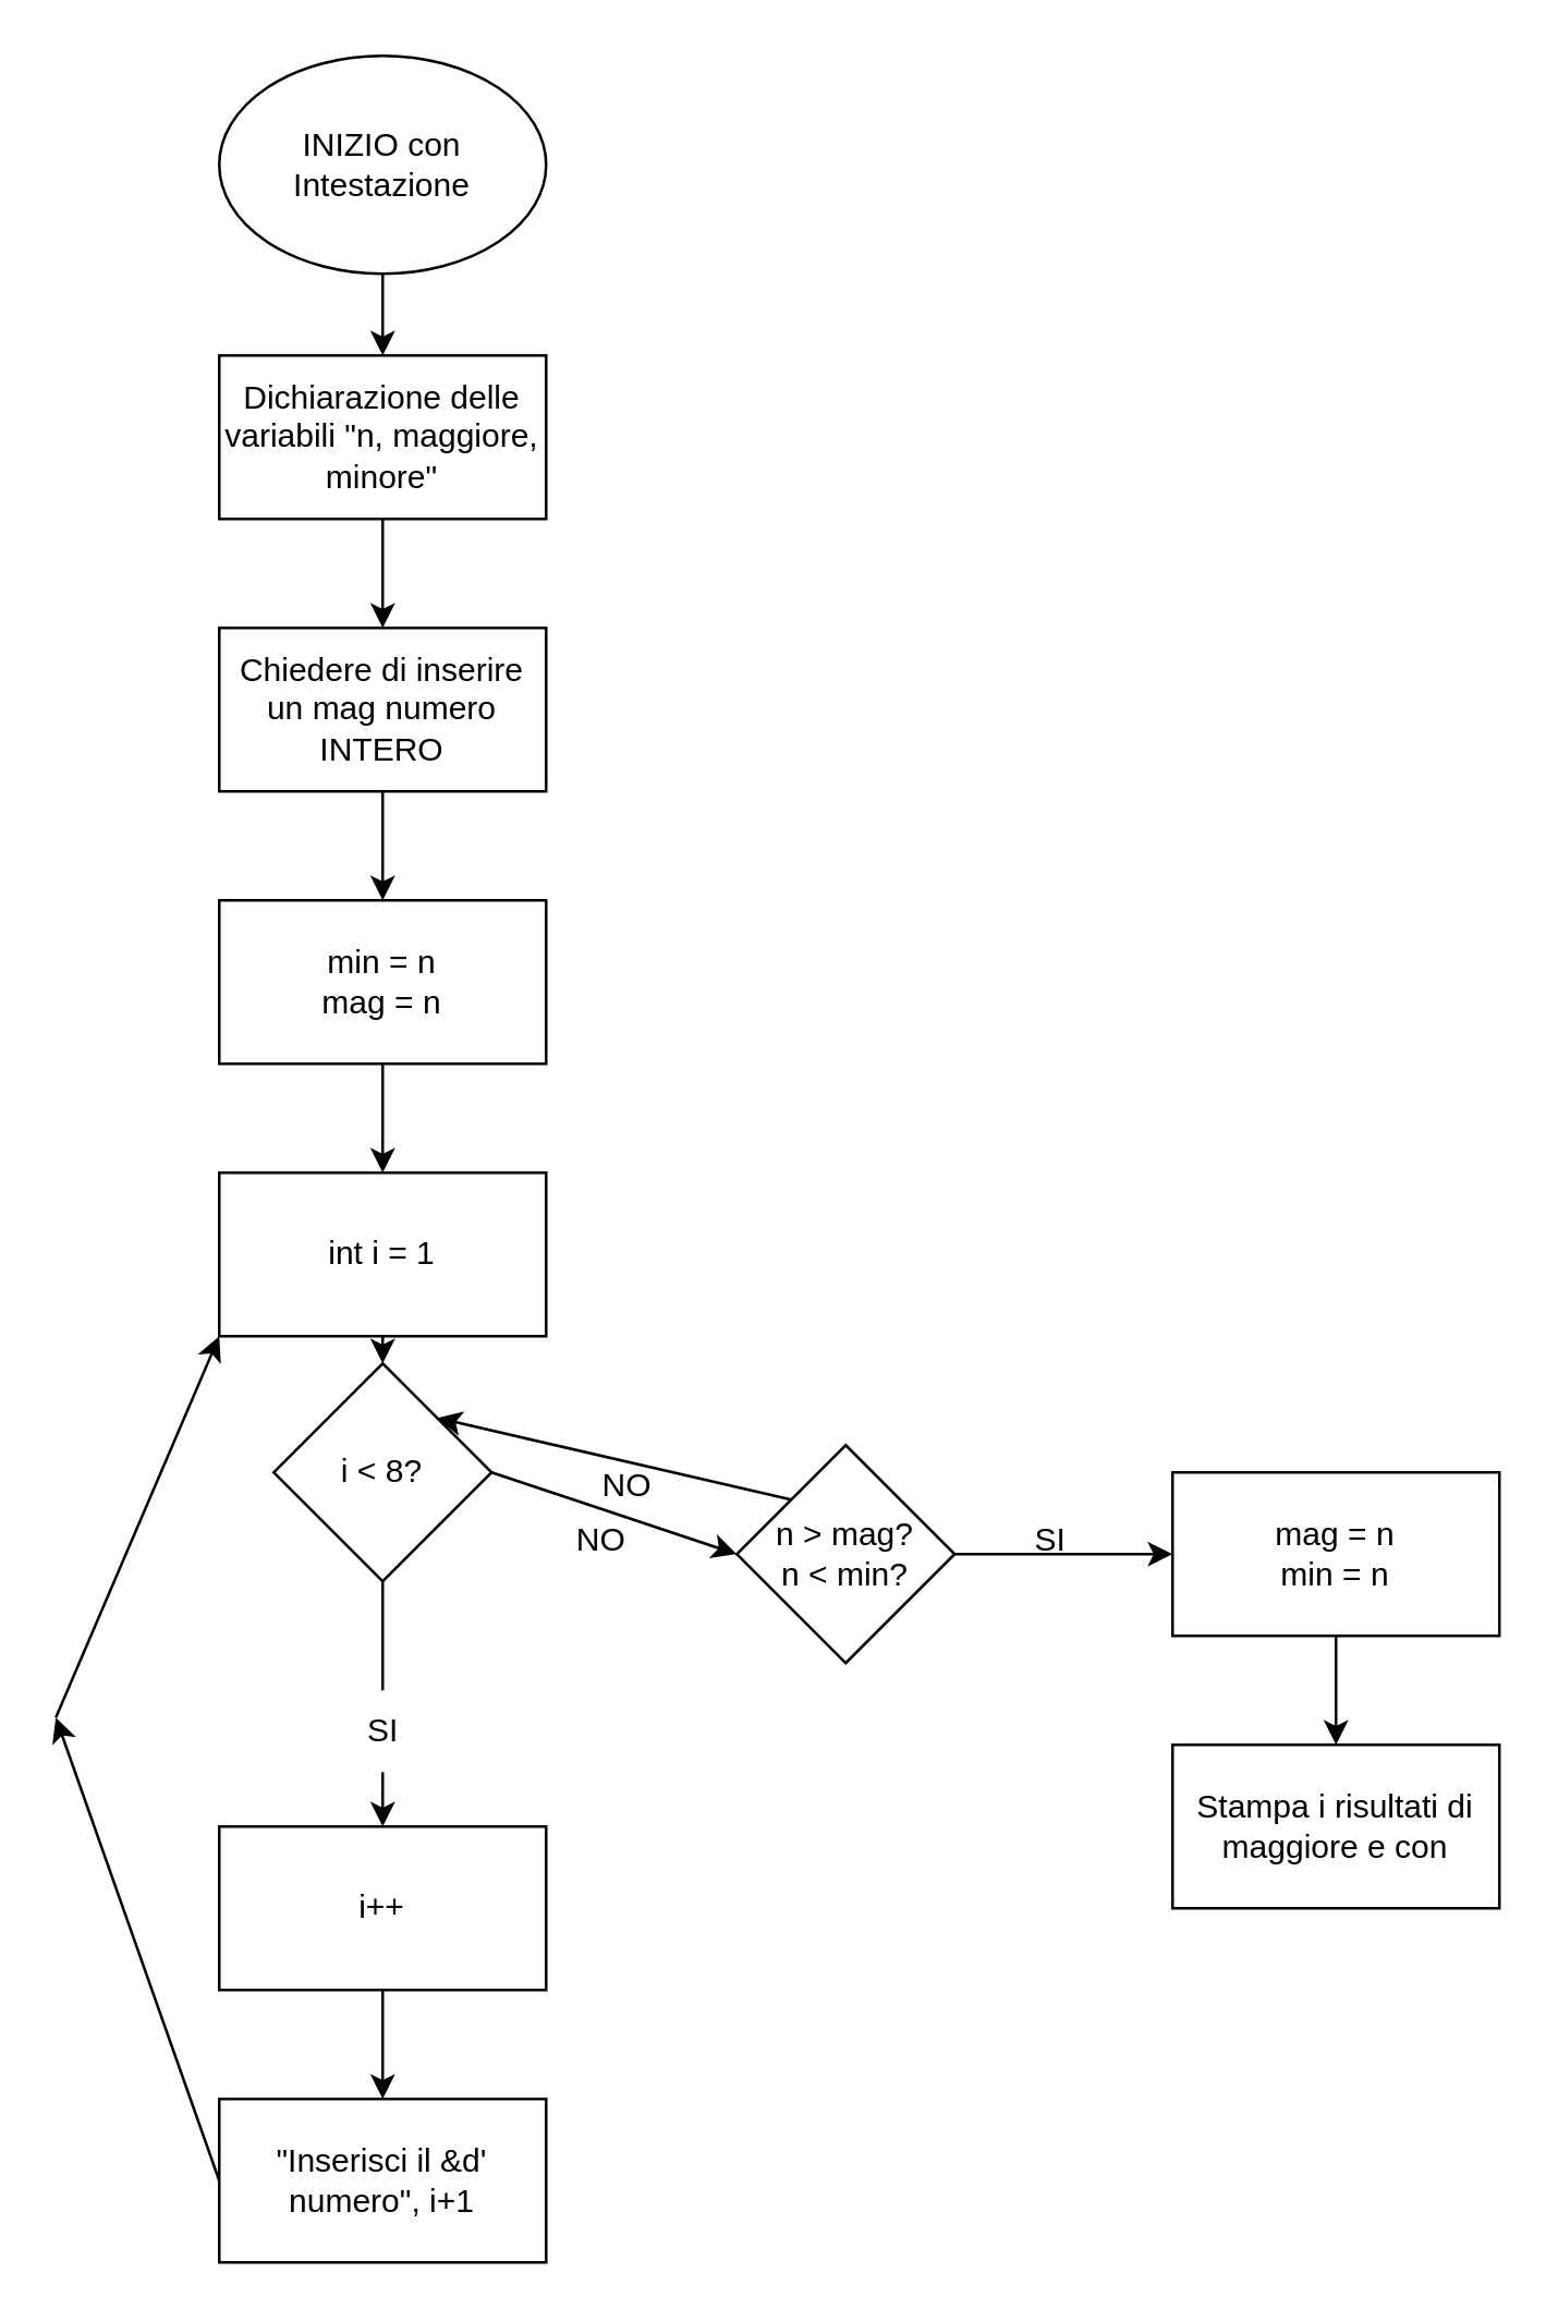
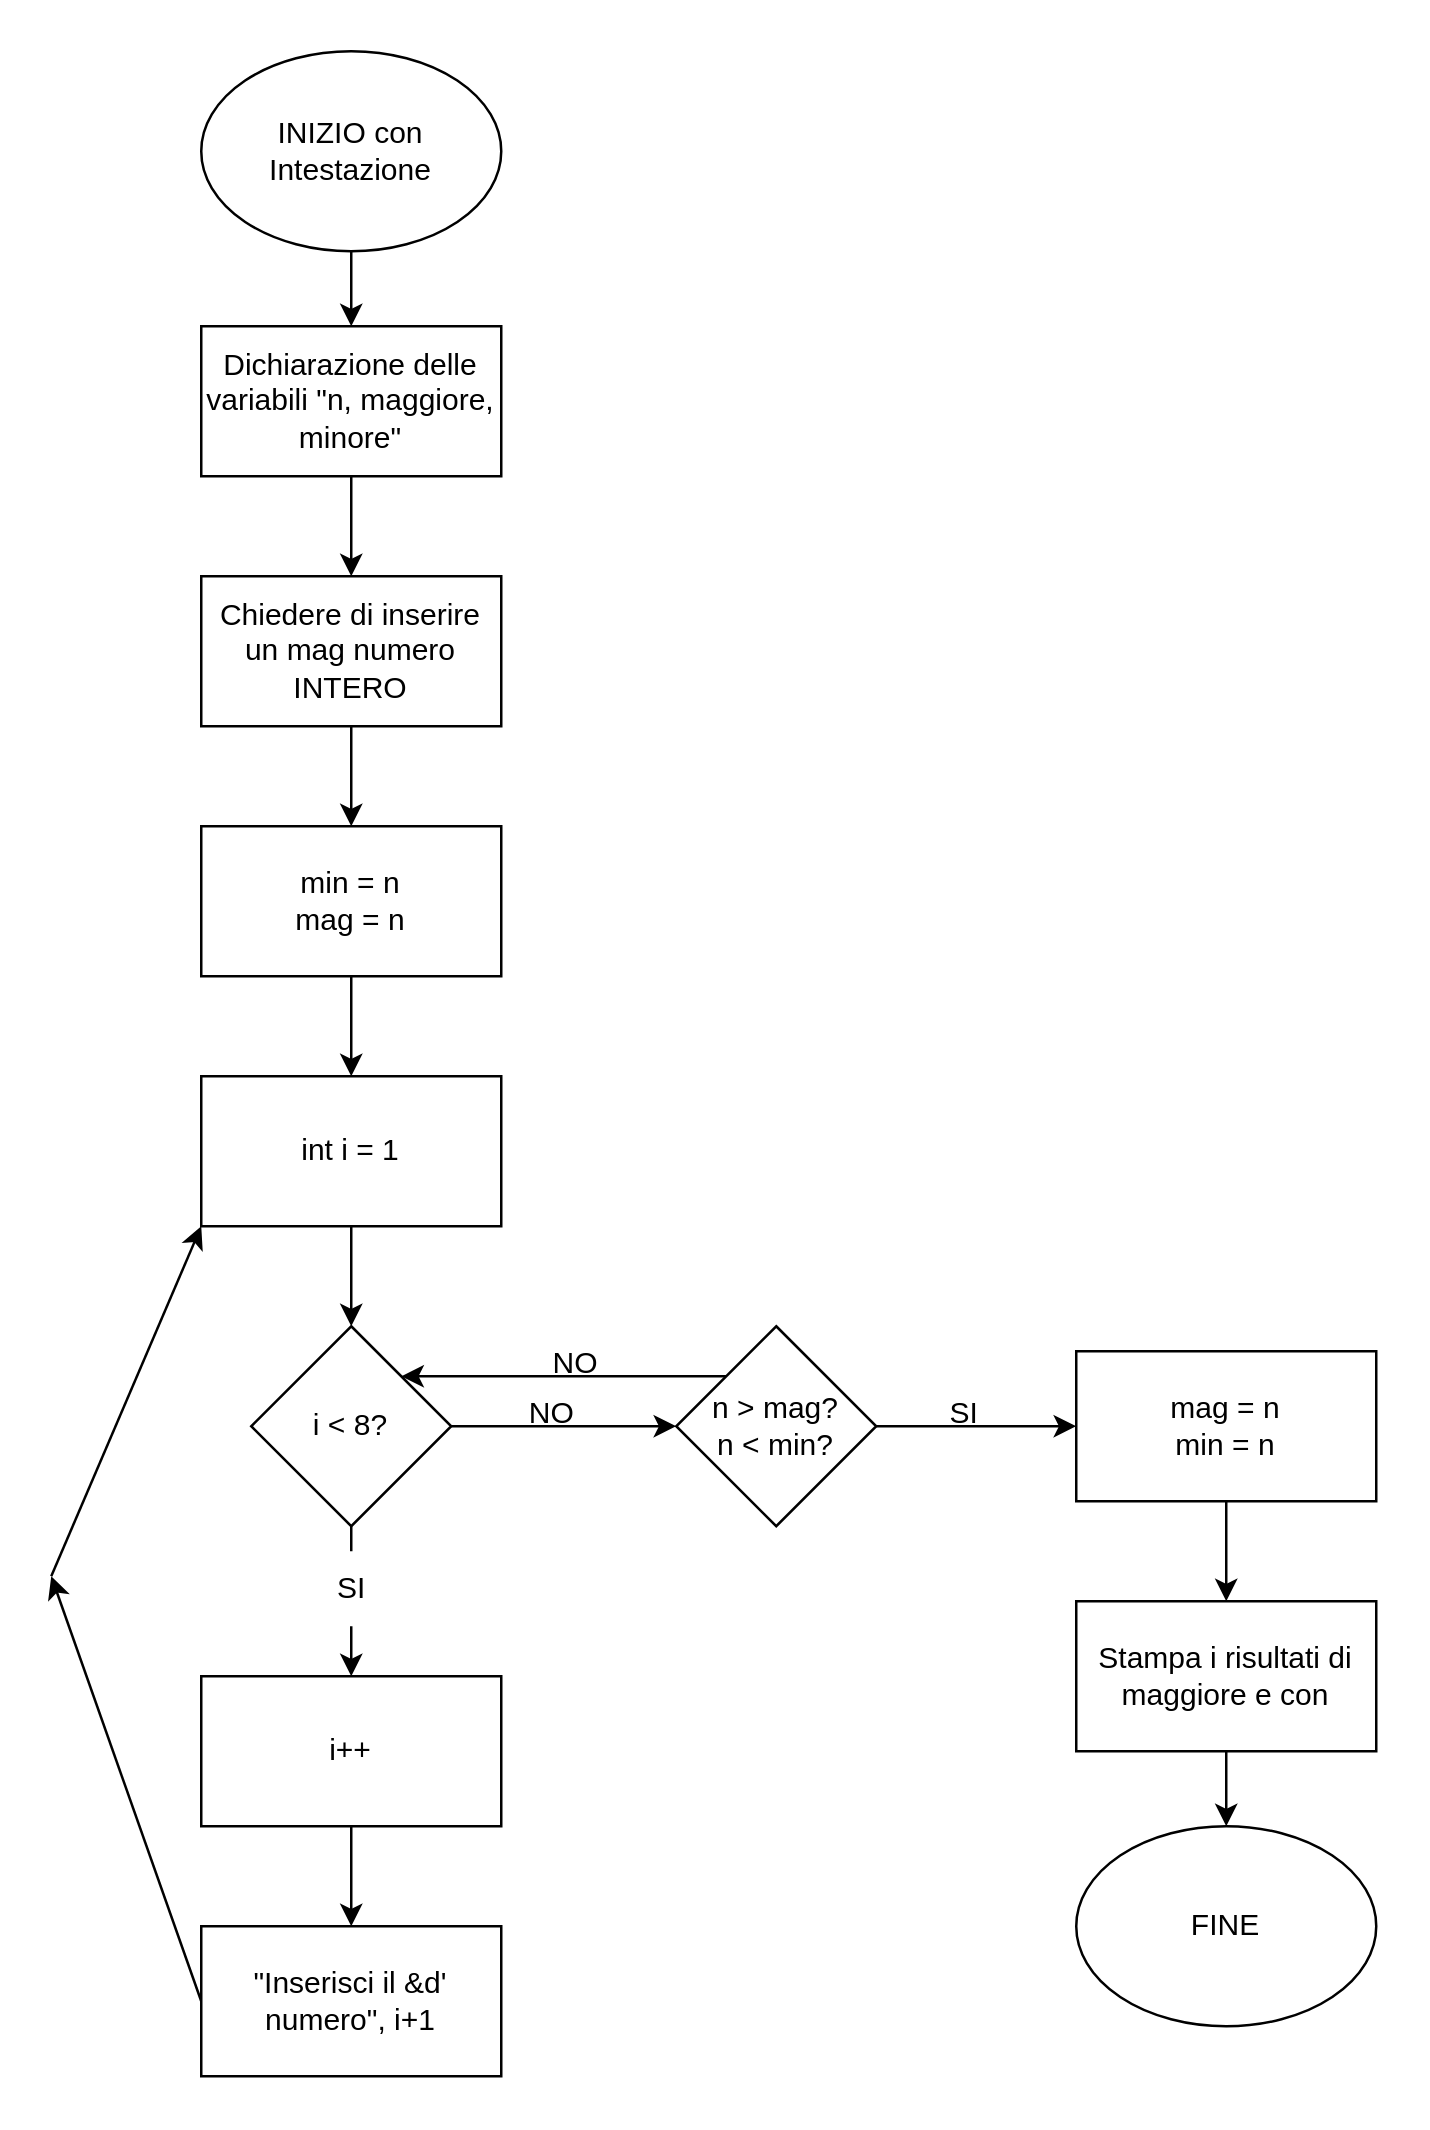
  <mxCell id="0" />
  <mxCell id="1" parent="0" />
  <mxCell id="2" style="edgeStyle=none;html=1;exitX=0.5;exitY=1;exitDx=0;exitDy=0;entryX=0.5;entryY=0;entryDx=0;entryDy=0;" edge="1" parent="1" source="3" target="5"><mxGeometry relative="1" as="geometry" /></mxCell>
  <mxCell id="3" value="INIZIO con Intestazione" style="ellipse;whiteSpace=wrap;html=1;" vertex="1" parent="1"><mxGeometry x="80" y="20" width="120" height="80" as="geometry" /></mxCell>
  <mxCell id="4" style="edgeStyle=none;html=1;exitX=0.5;exitY=1;exitDx=0;exitDy=0;" edge="1" parent="1" source="5" target="7"><mxGeometry relative="1" as="geometry" /></mxCell>
  <mxCell id="5" value="Dichiarazione delle variabili &quot;n, maggiore, minore&quot;" style="rounded=0;whiteSpace=wrap;html=1;" vertex="1" parent="1"><mxGeometry x="80" y="130" width="120" height="60" as="geometry" /></mxCell>
  <mxCell id="6" style="edgeStyle=none;html=1;exitX=0.5;exitY=1;exitDx=0;exitDy=0;" edge="1" parent="1" source="7"><mxGeometry relative="1" as="geometry"><mxPoint x="140" y="330" as="targetPoint" /></mxGeometry></mxCell>
  <mxCell id="7" value="Chiedere di inserire un mag numero INTERO" style="rounded=0;whiteSpace=wrap;html=1;" vertex="1" parent="1"><mxGeometry x="80" y="230" width="120" height="60" as="geometry" /></mxCell>
  <mxCell id="8" style="edgeStyle=none;html=1;exitX=0.5;exitY=1;exitDx=0;exitDy=0;" edge="1" parent="1" source="9"><mxGeometry relative="1" as="geometry"><mxPoint x="140" y="430" as="targetPoint" /></mxGeometry></mxCell>
  <mxCell id="9" value="min = n&lt;br&gt;mag = n" style="rounded=0;whiteSpace=wrap;html=1;" vertex="1" parent="1"><mxGeometry x="80" y="330" width="120" height="60" as="geometry" /></mxCell>
  <mxCell id="10" style="edgeStyle=none;html=1;exitX=0.5;exitY=1;exitDx=0;exitDy=0;" edge="1" parent="1" source="11" target="14"><mxGeometry relative="1" as="geometry"><mxPoint x="140" y="530" as="targetPoint" /></mxGeometry></mxCell>
  <mxCell id="11" value="int i = 1" style="rounded=0;whiteSpace=wrap;html=1;" vertex="1" parent="1"><mxGeometry x="80" y="430" width="120" height="60" as="geometry" /></mxCell>
  <mxCell id="12" style="edgeStyle=none;html=1;exitX=0.5;exitY=1;exitDx=0;exitDy=0;entryX=0.5;entryY=0;entryDx=0;entryDy=0;startArrow=none;" edge="1" parent="1" source="18" target="16"><mxGeometry relative="1" as="geometry"><mxPoint x="140" y="655" as="targetPoint" /></mxGeometry></mxCell>
  <mxCell id="13" style="edgeStyle=none;html=1;exitX=1;exitY=0.5;exitDx=0;exitDy=0;" edge="1" parent="1" source="14"><mxGeometry relative="1" as="geometry"><mxPoint x="270" y="570" as="targetPoint" /></mxGeometry></mxCell>
- <mxCell id="14" value="i &amp;lt; 8?" style="rhombus;whiteSpace=wrap;html=1;" vertex="1" parent="1"><mxGeometry x="100" y="500" width="80" height="80" as="geometry" /></mxCell>
+ <mxCell id="14" value="i &amp;lt; 8?" style="rhombus;whiteSpace=wrap;html=1;" vertex="1" parent="1"><mxGeometry x="100" y="530" width="80" height="80" as="geometry" /></mxCell>
  <mxCell id="15" style="edgeStyle=none;html=1;exitX=0.5;exitY=1;exitDx=0;exitDy=0;" edge="1" parent="1" source="16" target="20"><mxGeometry relative="1" as="geometry"><mxPoint x="140" y="770" as="targetPoint" /></mxGeometry></mxCell>
  <mxCell id="16" value="i++" style="rounded=0;whiteSpace=wrap;html=1;" vertex="1" parent="1"><mxGeometry x="80" y="670" width="120" height="60" as="geometry" /></mxCell>
  <mxCell id="17" value="" style="edgeStyle=none;html=1;exitX=0.5;exitY=1;exitDx=0;exitDy=0;entryX=0.5;entryY=0;entryDx=0;entryDy=0;endArrow=none;" edge="1" parent="1" source="14" target="18"><mxGeometry relative="1" as="geometry"><mxPoint x="140" y="670" as="targetPoint" /><mxPoint x="140" y="610" as="sourcePoint" /></mxGeometry></mxCell>
  <mxCell id="18" value="SI" style="text;html=1;align=center;verticalAlign=middle;resizable=0;points=[];autosize=1;strokeColor=none;fillColor=none;" vertex="1" parent="1"><mxGeometry x="125" y="620" width="30" height="30" as="geometry" /></mxCell>
  <mxCell id="19" style="edgeStyle=none;html=1;exitX=0;exitY=0.5;exitDx=0;exitDy=0;" edge="1" parent="1" source="20"><mxGeometry relative="1" as="geometry"><mxPoint x="20" y="630" as="targetPoint" /></mxGeometry></mxCell>
  <mxCell id="20" value="&quot;Inserisci il &amp;amp;d' numero&quot;, i+1" style="rounded=0;whiteSpace=wrap;html=1;" vertex="1" parent="1"><mxGeometry x="80" y="770" width="120" height="60" as="geometry" /></mxCell>
  <mxCell id="21" value="" style="edgeStyle=none;orthogonalLoop=1;jettySize=auto;html=1;entryX=0;entryY=1;entryDx=0;entryDy=0;" edge="1" parent="1" target="11"><mxGeometry width="100" relative="1" as="geometry"><mxPoint x="20" y="630" as="sourcePoint" /><mxPoint x="120" y="630" as="targetPoint" /><Array as="points" /></mxGeometry></mxCell>
  <mxCell id="22" value="NO" style="text;html=1;align=center;verticalAlign=middle;resizable=0;points=[];autosize=1;strokeColor=none;fillColor=none;" vertex="1" parent="1"><mxGeometry x="200" y="550" width="40" height="30" as="geometry" /></mxCell>
  <mxCell id="23" style="edgeStyle=none;html=1;exitX=1;exitY=0.5;exitDx=0;exitDy=0;" edge="1" parent="1" source="25"><mxGeometry relative="1" as="geometry"><mxPoint x="430" y="570" as="targetPoint" /></mxGeometry></mxCell>
  <mxCell id="24" style="edgeStyle=none;html=1;exitX=0;exitY=0;exitDx=0;exitDy=0;entryX=1;entryY=0;entryDx=0;entryDy=0;" edge="1" parent="1" source="25" target="14"><mxGeometry relative="1" as="geometry" /></mxCell>
  <mxCell id="25" value="n &amp;gt; mag?&lt;br&gt;n &amp;lt; min?" style="rhombus;whiteSpace=wrap;html=1;" vertex="1" parent="1"><mxGeometry x="270" y="530" width="80" height="80" as="geometry" /></mxCell>
  <mxCell id="26" value="SI" style="text;html=1;align=center;verticalAlign=middle;resizable=0;points=[];autosize=1;strokeColor=none;fillColor=none;" vertex="1" parent="1"><mxGeometry x="370" y="550" width="30" height="30" as="geometry" /></mxCell>
  <mxCell id="27" style="edgeStyle=none;html=1;exitX=0.5;exitY=1;exitDx=0;exitDy=0;" edge="1" parent="1" source="28" target="31"><mxGeometry relative="1" as="geometry" /></mxCell>
  <mxCell id="28" value="mag = n&lt;br&gt;min = n" style="rounded=0;whiteSpace=wrap;html=1;" vertex="1" parent="1"><mxGeometry x="430" y="540" width="120" height="60" as="geometry" /></mxCell>
  <mxCell id="29" value="NO" style="text;html=1;strokeColor=none;fillColor=none;align=center;verticalAlign=middle;whiteSpace=wrap;rounded=0;" vertex="1" parent="1"><mxGeometry x="200" y="530" width="60" height="30" as="geometry" /></mxCell>
+ <mxCell id="30" style="edgeStyle=none;html=1;exitX=0.5;exitY=1;exitDx=0;exitDy=0;" edge="1" parent="1" source="31" target="32"><mxGeometry relative="1" as="geometry"><mxPoint x="670" y="650" as="targetPoint" /></mxGeometry></mxCell>
  <mxCell id="31" value="Stampa i risultati di maggiore e con" style="rounded=0;whiteSpace=wrap;html=1;" vertex="1" parent="1"><mxGeometry x="430" y="640" width="120" height="60" as="geometry" /></mxCell>
+ <mxCell id="32" value="FINE" style="ellipse;whiteSpace=wrap;html=1;" vertex="1" parent="1"><mxGeometry x="430" y="730" width="120" height="80" as="geometry" /></mxCell>
